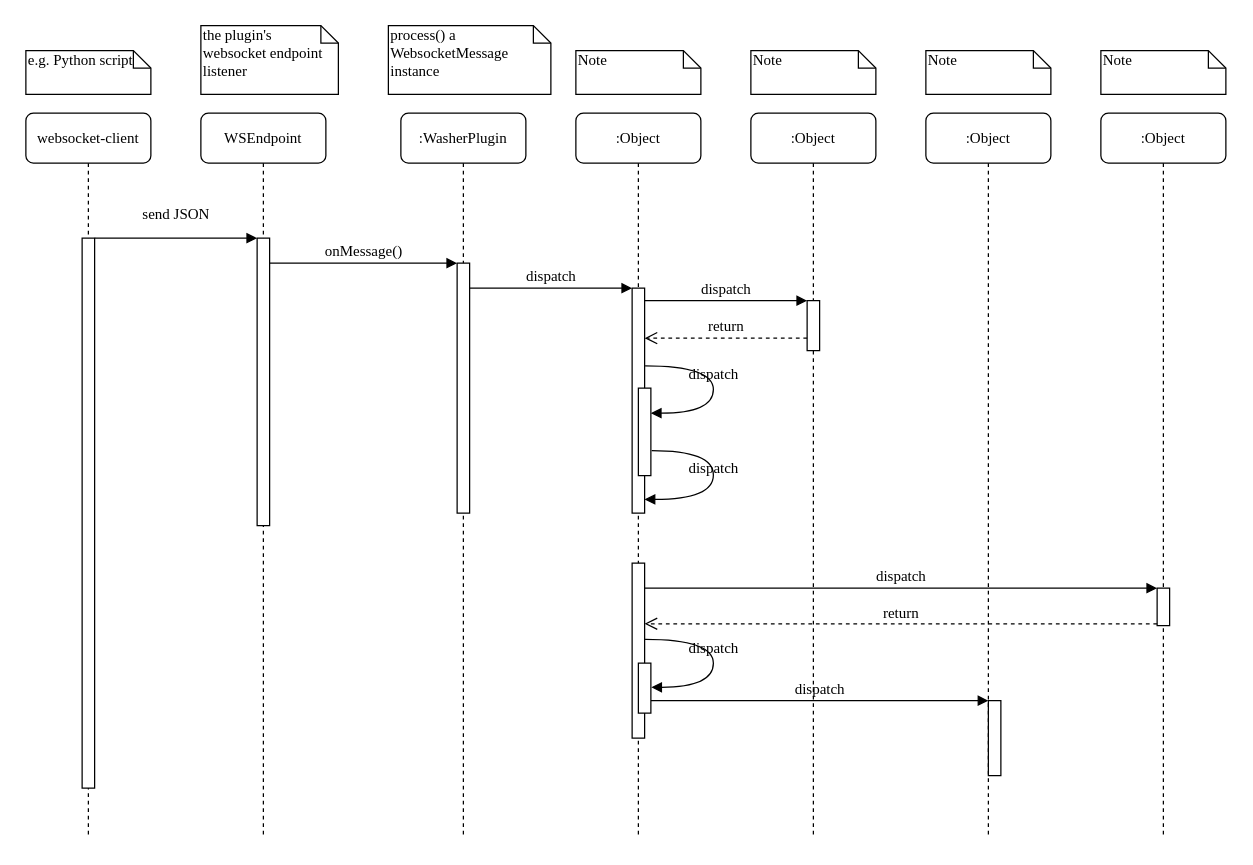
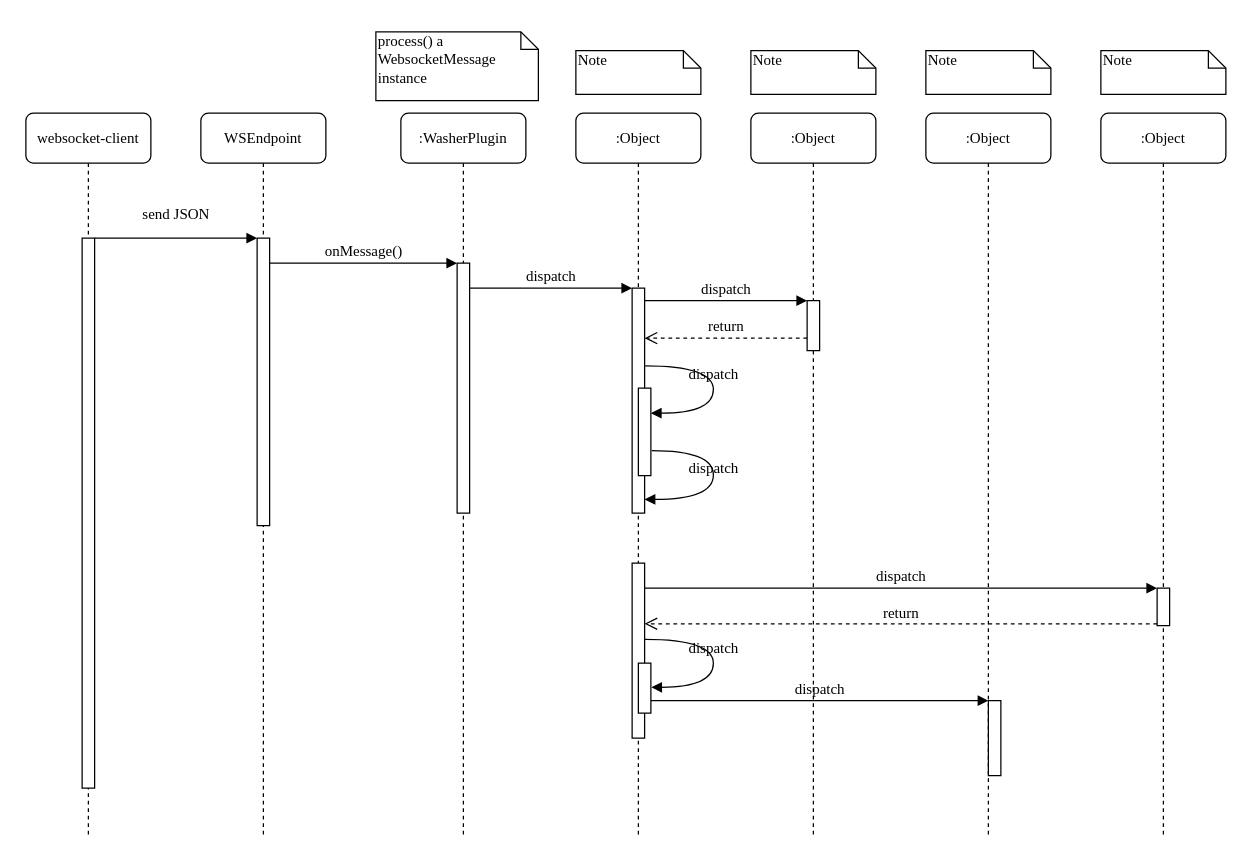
  <mxCell id="0" />
  <mxCell id="1" parent="0" />
  <mxCell id="2" value="WSEndpoint&lt;br&gt;" parent="1" vertex="1" style="shape=umlLifeline;perimeter=lifelinePerimeter;whiteSpace=wrap;html=1;container=1;collapsible=0;recursiveResize=0;outlineConnect=0;rounded=1;shadow=0;comic=0;labelBackgroundColor=none;strokeColor=#000000;strokeWidth=1;fillColor=#FFFFFF;fontFamily=Verdana;fontSize=12;fontColor=#000000;align=center;"><mxGeometry as="geometry" height="580" width="100" y="90" x="160" /></mxCell>
  <mxCell id="3" value="" parent="2" vertex="1" style="html=1;points=[];perimeter=orthogonalPerimeter;rounded=0;shadow=0;comic=0;labelBackgroundColor=none;strokeColor=#000000;strokeWidth=1;fillColor=#FFFFFF;fontFamily=Verdana;fontSize=12;fontColor=#000000;align=center;"><mxGeometry as="geometry" height="230" width="10" y="100" x="45" /></mxCell>
  <mxCell id="4" value=":WasherPlugin&lt;br&gt;" parent="1" vertex="1" style="shape=umlLifeline;perimeter=lifelinePerimeter;whiteSpace=wrap;html=1;container=1;collapsible=0;recursiveResize=0;outlineConnect=0;rounded=1;shadow=0;comic=0;labelBackgroundColor=none;strokeColor=#000000;strokeWidth=1;fillColor=#FFFFFF;fontFamily=Verdana;fontSize=12;fontColor=#000000;align=center;"><mxGeometry as="geometry" height="580" width="100" y="90" x="320" /></mxCell>
  <mxCell id="5" value="" parent="4" vertex="1" style="html=1;points=[];perimeter=orthogonalPerimeter;rounded=0;shadow=0;comic=0;labelBackgroundColor=none;strokeColor=#000000;strokeWidth=1;fillColor=#FFFFFF;fontFamily=Verdana;fontSize=12;fontColor=#000000;align=center;"><mxGeometry as="geometry" height="200" width="10" y="120" x="45" /></mxCell>
  <mxCell id="6" value=":Object" parent="1" vertex="1" style="shape=umlLifeline;perimeter=lifelinePerimeter;whiteSpace=wrap;html=1;container=1;collapsible=0;recursiveResize=0;outlineConnect=0;rounded=1;shadow=0;comic=0;labelBackgroundColor=none;strokeColor=#000000;strokeWidth=1;fillColor=#FFFFFF;fontFamily=Verdana;fontSize=12;fontColor=#000000;align=center;"><mxGeometry as="geometry" height="580" width="100" y="90" x="460" /></mxCell>
  <mxCell id="7" value=":Object" parent="1" vertex="1" style="shape=umlLifeline;perimeter=lifelinePerimeter;whiteSpace=wrap;html=1;container=1;collapsible=0;recursiveResize=0;outlineConnect=0;rounded=1;shadow=0;comic=0;labelBackgroundColor=none;strokeColor=#000000;strokeWidth=1;fillColor=#FFFFFF;fontFamily=Verdana;fontSize=12;fontColor=#000000;align=center;"><mxGeometry as="geometry" height="580" width="100" y="90" x="600" /></mxCell>
  <mxCell id="8" value=":Object" parent="1" vertex="1" style="shape=umlLifeline;perimeter=lifelinePerimeter;whiteSpace=wrap;html=1;container=1;collapsible=0;recursiveResize=0;outlineConnect=0;rounded=1;shadow=0;comic=0;labelBackgroundColor=none;strokeColor=#000000;strokeWidth=1;fillColor=#FFFFFF;fontFamily=Verdana;fontSize=12;fontColor=#000000;align=center;"><mxGeometry as="geometry" height="580" width="100" y="90" x="740" /></mxCell>
  <mxCell id="9" value=":Object" parent="1" vertex="1" style="shape=umlLifeline;perimeter=lifelinePerimeter;whiteSpace=wrap;html=1;container=1;collapsible=0;recursiveResize=0;outlineConnect=0;rounded=1;shadow=0;comic=0;labelBackgroundColor=none;strokeColor=#000000;strokeWidth=1;fillColor=#FFFFFF;fontFamily=Verdana;fontSize=12;fontColor=#000000;align=center;"><mxGeometry as="geometry" height="580" width="100" y="90" x="880" /></mxCell>
  <mxCell id="10" value="websocket-client&lt;br&gt;" parent="1" vertex="1" style="shape=umlLifeline;perimeter=lifelinePerimeter;whiteSpace=wrap;html=1;container=1;collapsible=0;recursiveResize=0;outlineConnect=0;rounded=1;shadow=0;comic=0;labelBackgroundColor=none;strokeColor=#000000;strokeWidth=1;fillColor=#FFFFFF;fontFamily=Verdana;fontSize=12;fontColor=#000000;align=center;"><mxGeometry as="geometry" height="580" width="100" y="90" x="20" /></mxCell>
  <mxCell id="11" value="" parent="10" vertex="1" style="html=1;points=[];perimeter=orthogonalPerimeter;rounded=0;shadow=0;comic=0;labelBackgroundColor=none;strokeColor=#000000;strokeWidth=1;fillColor=#FFFFFF;fontFamily=Verdana;fontSize=12;fontColor=#000000;align=center;"><mxGeometry as="geometry" height="440" width="10" y="100" x="45" /></mxCell>
  <mxCell id="12" value="" parent="1" vertex="1" style="html=1;points=[];perimeter=orthogonalPerimeter;rounded=0;shadow=0;comic=0;labelBackgroundColor=none;strokeColor=#000000;strokeWidth=1;fillColor=#FFFFFF;fontFamily=Verdana;fontSize=12;fontColor=#000000;align=center;"><mxGeometry as="geometry" height="180" width="10" y="230" x="505" /></mxCell>
  <mxCell id="13" value="dispatch" parent="1" style="html=1;verticalAlign=bottom;endArrow=block;labelBackgroundColor=none;fontFamily=Verdana;fontSize=12;edgeStyle=elbowEdgeStyle;elbow=vertical;" edge="1" target="12" source="5"><mxGeometry as="geometry" relative="1"><mxPoint as="sourcePoint" y="230" x="430" /><Array as="points"><mxPoint y="230" x="380" /></Array></mxGeometry></mxCell>
  <mxCell id="14" value="" parent="1" vertex="1" style="html=1;points=[];perimeter=orthogonalPerimeter;rounded=0;shadow=0;comic=0;labelBackgroundColor=none;strokeColor=#000000;strokeWidth=1;fillColor=#FFFFFF;fontFamily=Verdana;fontSize=12;fontColor=#000000;align=center;"><mxGeometry as="geometry" height="40" width="10" y="240" x="645" /></mxCell>
  <mxCell id="15" value="dispatch" parent="1" style="html=1;verticalAlign=bottom;endArrow=block;entryX=0;entryY=0;labelBackgroundColor=none;fontFamily=Verdana;fontSize=12;edgeStyle=elbowEdgeStyle;elbow=vertical;" edge="1" target="14" source="12"><mxGeometry as="geometry" relative="1"><mxPoint as="sourcePoint" y="240" x="570" /></mxGeometry></mxCell>
  <mxCell id="16" value="return" parent="1" style="html=1;verticalAlign=bottom;endArrow=open;dashed=1;endSize=8;labelBackgroundColor=none;fontFamily=Verdana;fontSize=12;edgeStyle=elbowEdgeStyle;elbow=vertical;" edge="1" target="12" source="14"><mxGeometry as="geometry" relative="1"><mxPoint as="targetPoint" y="316" x="570" /><Array as="points"><mxPoint y="270" x="590" /><mxPoint y="270" x="620" /></Array></mxGeometry></mxCell>
  <mxCell id="17" value="" parent="1" vertex="1" style="html=1;points=[];perimeter=orthogonalPerimeter;rounded=0;shadow=0;comic=0;labelBackgroundColor=none;strokeColor=#000000;strokeWidth=1;fillColor=#FFFFFF;fontFamily=Verdana;fontSize=12;fontColor=#000000;align=center;"><mxGeometry as="geometry" height="140" width="10" y="450" x="505" /></mxCell>
  <mxCell id="18" value="" parent="1" vertex="1" style="html=1;points=[];perimeter=orthogonalPerimeter;rounded=0;shadow=0;comic=0;labelBackgroundColor=none;strokeColor=#000000;strokeWidth=1;fillColor=#FFFFFF;fontFamily=Verdana;fontSize=12;fontColor=#000000;align=center;"><mxGeometry as="geometry" height="30" width="10" y="470" x="925" /></mxCell>
  <mxCell id="19" value="dispatch" parent="1" style="html=1;verticalAlign=bottom;endArrow=block;entryX=0;entryY=0;labelBackgroundColor=none;fontFamily=Verdana;fontSize=12;" edge="1" target="18" source="17"><mxGeometry as="geometry" relative="1"><mxPoint as="sourcePoint" y="350" x="850" /></mxGeometry></mxCell>
  <mxCell id="20" value="return" parent="1" style="html=1;verticalAlign=bottom;endArrow=open;dashed=1;endSize=8;exitX=0;exitY=0.95;labelBackgroundColor=none;fontFamily=Verdana;fontSize=12;" edge="1" target="17" source="18"><mxGeometry as="geometry" relative="1"><mxPoint as="targetPoint" y="426" x="850" /></mxGeometry></mxCell>
  <mxCell id="21" value="" parent="1" vertex="1" style="html=1;points=[];perimeter=orthogonalPerimeter;rounded=0;shadow=0;comic=0;labelBackgroundColor=none;strokeColor=#000000;strokeWidth=1;fillColor=#FFFFFF;fontFamily=Verdana;fontSize=12;fontColor=#000000;align=center;"><mxGeometry as="geometry" height="60" width="10" y="560" x="790" /></mxCell>
  <mxCell id="22" value="dispatch" parent="1" style="html=1;verticalAlign=bottom;endArrow=block;entryX=0;entryY=0;labelBackgroundColor=none;fontFamily=Verdana;fontSize=12;edgeStyle=elbowEdgeStyle;elbow=vertical;" edge="1" target="21" source="28"><mxGeometry as="geometry" relative="1"><mxPoint as="sourcePoint" y="560" x="720" /></mxGeometry></mxCell>
  <mxCell id="23" value="send JSON&lt;br&gt;" parent="1" style="html=1;verticalAlign=bottom;endArrow=block;entryX=0;entryY=0;labelBackgroundColor=none;fontFamily=Verdana;fontSize=12;edgeStyle=elbowEdgeStyle;elbow=vertical;" edge="1" target="3" source="11"><mxGeometry as="geometry" y="10" relative="1"><mxPoint as="sourcePoint" y="200" x="140" /><mxPoint as="offset" /></mxGeometry></mxCell>
  <mxCell id="24" value="onMessage()&lt;br&gt;" parent="1" style="html=1;verticalAlign=bottom;endArrow=block;entryX=0;entryY=0;labelBackgroundColor=none;fontFamily=Verdana;fontSize=12;edgeStyle=elbowEdgeStyle;elbow=vertical;" edge="1" target="5" source="3"><mxGeometry as="geometry" relative="1"><mxPoint as="sourcePoint" y="210" x="290" /></mxGeometry></mxCell>
  <mxCell id="25" value="" parent="1" vertex="1" style="html=1;points=[];perimeter=orthogonalPerimeter;rounded=0;shadow=0;comic=0;labelBackgroundColor=none;strokeColor=#000000;strokeWidth=1;fillColor=#FFFFFF;fontFamily=Verdana;fontSize=12;fontColor=#000000;align=center;"><mxGeometry as="geometry" height="70" width="10" y="310" x="510" /></mxCell>
  <mxCell id="26" value="dispatch" parent="1" style="html=1;verticalAlign=bottom;endArrow=block;labelBackgroundColor=none;fontFamily=Verdana;fontSize=12;elbow=vertical;edgeStyle=orthogonalEdgeStyle;curved=1;entryX=1;entryY=0.286;entryPerimeter=0;exitX=1.038;exitY=0.345;exitPerimeter=0;" edge="1" target="25" source="12"><mxGeometry as="geometry" relative="1"><mxPoint as="sourcePoint" y="240" x="385" /><mxPoint as="targetPoint" y="240" x="515" /><Array as="points"><mxPoint y="292" x="570" /><mxPoint y="330" x="570" /></Array></mxGeometry></mxCell>
  <mxCell id="27" value="dispatch" parent="1" style="html=1;verticalAlign=bottom;endArrow=block;labelBackgroundColor=none;fontFamily=Verdana;fontSize=12;elbow=vertical;edgeStyle=orthogonalEdgeStyle;curved=1;exitX=1.066;exitY=0.713;exitPerimeter=0;" edge="1" source="25"><mxGeometry as="geometry" relative="1"><mxPoint as="sourcePoint" y="360" x="530.333" /><mxPoint as="targetPoint" y="399" x="515" /><Array as="points"><mxPoint y="360" x="570" /><mxPoint y="399" x="570" /></Array></mxGeometry></mxCell>
  <mxCell id="28" value="" parent="1" vertex="1" style="html=1;points=[];perimeter=orthogonalPerimeter;rounded=0;shadow=0;comic=0;labelBackgroundColor=none;strokeColor=#000000;strokeWidth=1;fillColor=#FFFFFF;fontFamily=Verdana;fontSize=12;fontColor=#000000;align=center;"><mxGeometry as="geometry" height="40" width="10" y="530" x="510" /></mxCell>
  <mxCell id="29" value="dispatch" parent="1" style="html=1;verticalAlign=bottom;endArrow=block;labelBackgroundColor=none;fontFamily=Verdana;fontSize=12;elbow=vertical;edgeStyle=orthogonalEdgeStyle;curved=1;entryX=1;entryY=0.286;entryPerimeter=0;exitX=1.038;exitY=0.345;exitPerimeter=0;" edge="1"><mxGeometry as="geometry" relative="1"><mxPoint as="sourcePoint" y="511" x="515.333" /><mxPoint as="targetPoint" y="549.333" x="520.333" /><Array as="points"><mxPoint y="511" x="570" /><mxPoint y="549" x="570" /></Array></mxGeometry></mxCell>
- <mxCell id="30" value="e.g. Python script&lt;br&gt;" parent="1" vertex="1" style="shape=note;whiteSpace=wrap;html=1;size=14;verticalAlign=top;align=left;spacingTop=-6;rounded=0;shadow=0;comic=0;labelBackgroundColor=none;strokeColor=#000000;strokeWidth=1;fillColor=#FFFFFF;fontFamily=Verdana;fontSize=12;fontColor=#000000;"><mxGeometry as="geometry" height="35" width="100" y="40" x="20" /></mxCell>
- <mxCell id="31" value="the plugin's websocket endpoint listener&lt;br&gt;" parent="1" vertex="1" style="shape=note;whiteSpace=wrap;html=1;size=14;verticalAlign=top;align=left;spacingTop=-6;rounded=0;shadow=0;comic=0;labelBackgroundColor=none;strokeColor=#000000;strokeWidth=1;fillColor=#FFFFFF;fontFamily=Verdana;fontSize=12;fontColor=#000000;"><mxGeometry as="geometry" height="55" width="110" y="20" x="160" /></mxCell>
- <mxCell id="32" value="process() a WebsocketMessage instance&lt;br&gt;" parent="1" vertex="1" style="shape=note;whiteSpace=wrap;html=1;size=14;verticalAlign=top;align=left;spacingTop=-6;rounded=0;shadow=0;comic=0;labelBackgroundColor=none;strokeColor=#000000;strokeWidth=1;fillColor=#FFFFFF;fontFamily=Verdana;fontSize=12;fontColor=#000000;"><mxGeometry as="geometry" height="55" width="130" y="20" x="310" /></mxCell>
+ <mxCell id="32" value="process() a WebsocketMessage instance&lt;br&gt;" parent="1" vertex="1" style="shape=note;whiteSpace=wrap;html=1;size=14;verticalAlign=top;align=left;spacingTop=-6;rounded=0;shadow=0;comic=0;labelBackgroundColor=none;strokeColor=#000000;strokeWidth=1;fillColor=#FFFFFF;fontFamily=Verdana;fontSize=12;fontColor=#000000;"><mxGeometry x="300" y="25" as="geometry" height="55" width="130" /></mxCell>
  <mxCell id="33" value="Note" parent="1" vertex="1" style="shape=note;whiteSpace=wrap;html=1;size=14;verticalAlign=top;align=left;spacingTop=-6;rounded=0;shadow=0;comic=0;labelBackgroundColor=none;strokeColor=#000000;strokeWidth=1;fillColor=#FFFFFF;fontFamily=Verdana;fontSize=12;fontColor=#000000;"><mxGeometry as="geometry" height="35" width="100" y="40" x="460" /></mxCell>
  <mxCell id="34" value="Note" parent="1" vertex="1" style="shape=note;whiteSpace=wrap;html=1;size=14;verticalAlign=top;align=left;spacingTop=-6;rounded=0;shadow=0;comic=0;labelBackgroundColor=none;strokeColor=#000000;strokeWidth=1;fillColor=#FFFFFF;fontFamily=Verdana;fontSize=12;fontColor=#000000;"><mxGeometry as="geometry" height="35" width="100" y="40" x="600" /></mxCell>
  <mxCell id="35" value="Note" parent="1" vertex="1" style="shape=note;whiteSpace=wrap;html=1;size=14;verticalAlign=top;align=left;spacingTop=-6;rounded=0;shadow=0;comic=0;labelBackgroundColor=none;strokeColor=#000000;strokeWidth=1;fillColor=#FFFFFF;fontFamily=Verdana;fontSize=12;fontColor=#000000;"><mxGeometry as="geometry" height="35" width="100" y="40" x="740" /></mxCell>
  <mxCell id="36" value="Note" parent="1" vertex="1" style="shape=note;whiteSpace=wrap;html=1;size=14;verticalAlign=top;align=left;spacingTop=-6;rounded=0;shadow=0;comic=0;labelBackgroundColor=none;strokeColor=#000000;strokeWidth=1;fillColor=#FFFFFF;fontFamily=Verdana;fontSize=12;fontColor=#000000;"><mxGeometry as="geometry" height="35" width="100" y="40" x="880" /></mxCell>
